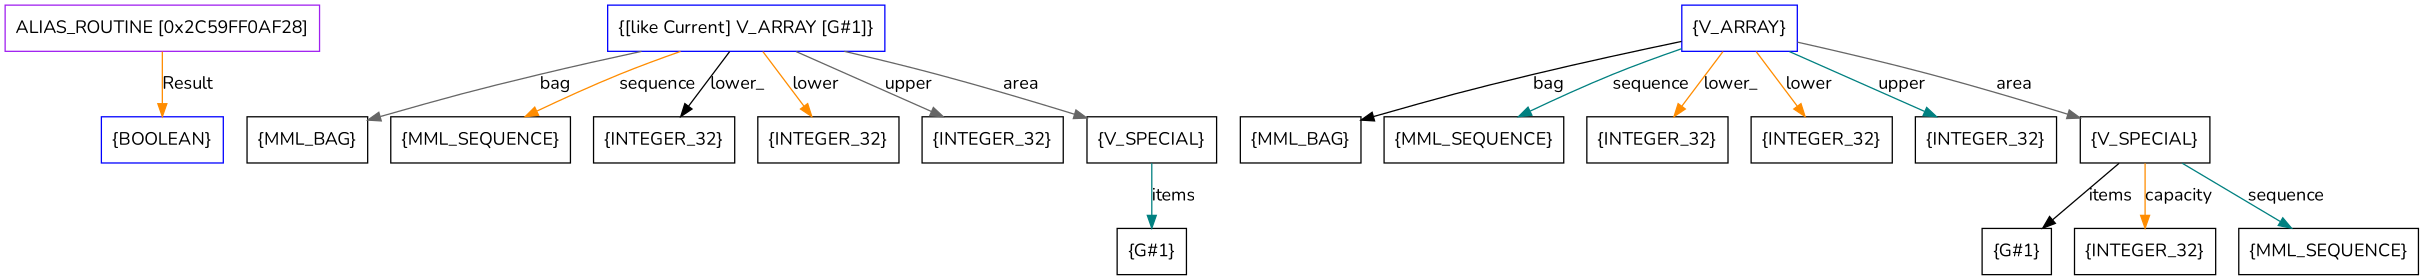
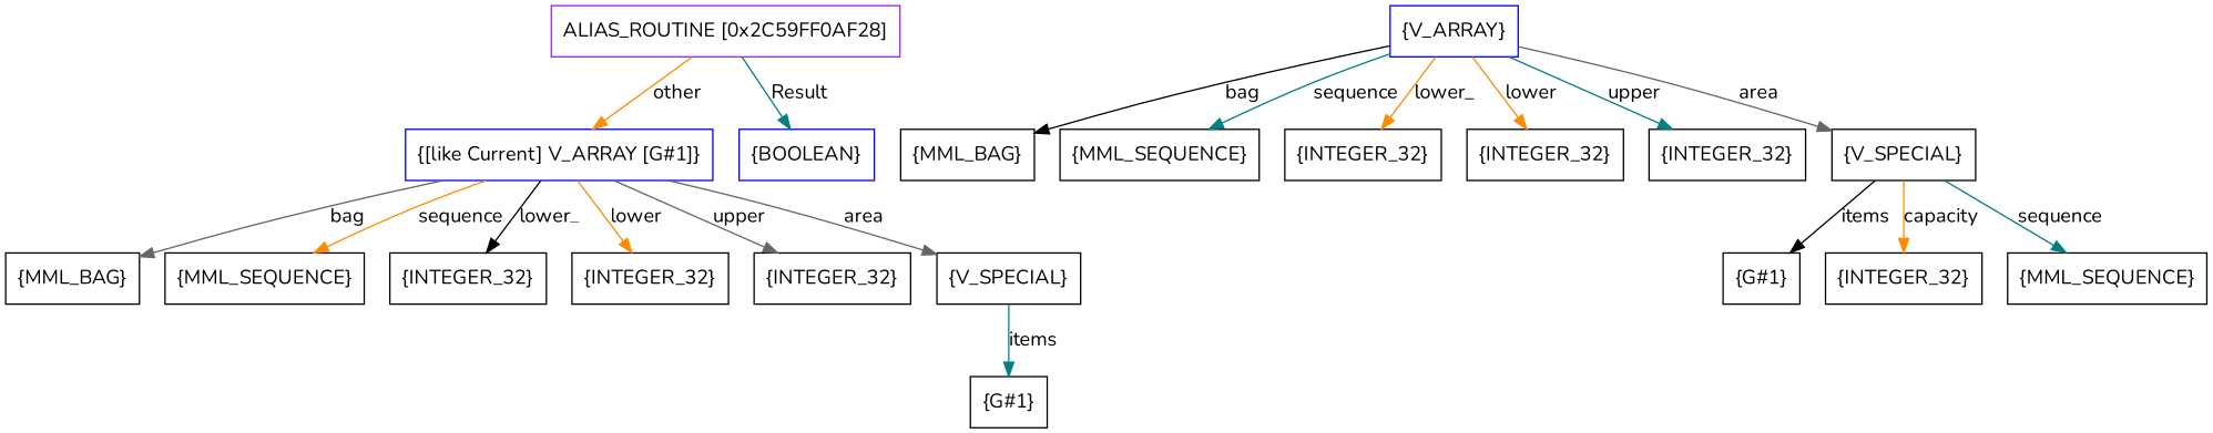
  digraph {
    fontname=Nunito
    node [fontname=Nunito shape=box]
    edge [color=darkorange fontname=Nunito]
    n1 [color=purple label=<ALIAS_ROUTINE [0x2C59FF0AF28]>]
    n2 [color=blue label=<{[like Current] V_ARRAY [G#1]}>]
    n3 [color=blue label=<{BOOLEAN}>]
    n4 [color=blue label=<{V_ARRAY}>]
    n5 [label=<{MML_BAG}>]
    n6 [label=<{MML_SEQUENCE}>]
    n7 [label=<{INTEGER_32}>]
    n8 [label=<{INTEGER_32}>]
    n9 [label=<{INTEGER_32}>]
    n10 [label=<{V_SPECIAL}>]
    n11 [label=<{MML_BAG}>]
    n12 [label=<{MML_SEQUENCE}>]
    n13 [label=<{INTEGER_32}>]
    n14 [label=<{INTEGER_32}>]
    n15 [label=<{INTEGER_32}>]
    n16 [label=<{V_SPECIAL}>]
    n17 [label=<{G#1}>]
    n18 [label=<{INTEGER_32}>]
    n19 [label=<{MML_SEQUENCE}>]
    n20 [label=<{G#1}>]
-   n1 -> n3 [label=<Result>]
+   n1 -> n2 [label=<other>]
+   n1 -> n3 [color=teal label=<Result>]
    n2 -> n11 [color=gray40 label=<bag>]
    n2 -> n12 [label=<sequence>]
    n2 -> n13 [color=black label=<lower_>]
    n2 -> n14 [label=<lower>]
    n2 -> n15 [color=gray40 label=<upper>]
    n2 -> n16 [color=gray40 label=<area>]
    n4 -> n5 [color=black label=<bag>]
    n4 -> n6 [color=teal label=<sequence>]
    n4 -> n7 [label=<lower_>]
    n4 -> n8 [label=<lower>]
    n4 -> n9 [color=teal label=<upper>]
    n4 -> n10 [color=gray40 label=<area>]
    n10 -> n17 [color=black label=<items>]
    n10 -> n18 [label=<capacity>]
    n10 -> n19 [color=teal label=<sequence>]
    n16 -> n20 [color=teal label=<items>]
  }
